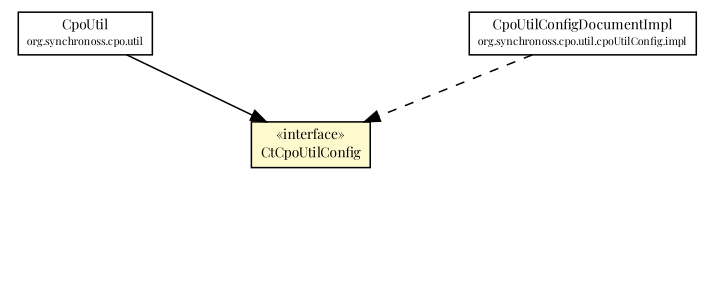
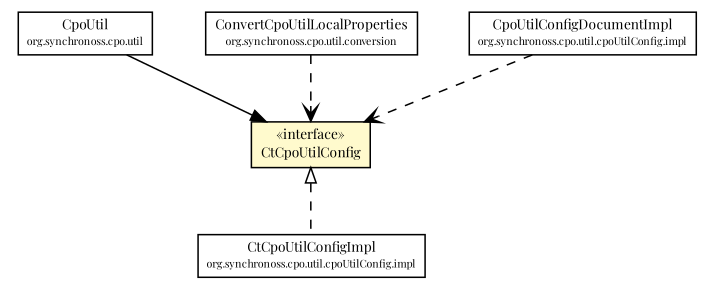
  digraph {
    fontname="Playfair Display"
    nodesep=0.25
    ranksep=0.5
    node [fontcolor=black fontname="Playfair Display" fontsize=9.0 shape=plaintext]
    edge [arrowhead=open color=black fontcolor=black fontname="Playfair Display" fontsize=10.0 headport=p labelfontname=Helvetica labelfontsize=10 tailport=p style=dashed]
    n1 [label=<<table title="org.synchronoss.cpo.util.CpoUtil" border="0" cellborder="1" cellspacing="0" cellpadding="2" port="p" href="../CpoUtil.html"> 		<tr><td><table border="0" cellspacing="0" cellpadding="1"> <tr><td align="center" balign="center"> CpoUtil </td></tr> <tr><td align="center" balign="center"><font point-size="7.0"> org.synchronoss.cpo.util </font></td></tr> 		</table></td></tr> 		</table>>]
    n2 [label=<<table title="org.synchronoss.cpo.util.cpoUtilConfig.CtCpoUtilConfig" border="0" cellborder="1" cellspacing="0" cellpadding="2" port="p" bgcolor="lemonChiffon" href="./CtCpoUtilConfig.html"> 		<tr><td><table border="0" cellspacing="0" cellpadding="1"> <tr><td align="center" balign="center"> &#171;interface&#187; </td></tr> <tr><td align="center" balign="center"> CtCpoUtilConfig </td></tr> 		</table></td></tr> 		</table>>]
+   n3 [label=<<table title="org.synchronoss.cpo.util.cpoUtilConfig.impl.CtCpoUtilConfigImpl" border="0" cellborder="1" cellspacing="0" cellpadding="2" port="p" href="./impl/CtCpoUtilConfigImpl.html"> 		<tr><td><table border="0" cellspacing="0" cellpadding="1"> <tr><td align="center" balign="center"> CtCpoUtilConfigImpl </td></tr> <tr><td align="center" balign="center"><font point-size="7.0"> org.synchronoss.cpo.util.cpoUtilConfig.impl </font></td></tr> 		</table></td></tr> 		</table>>]
+   n4 [label=<<table title="org.synchronoss.cpo.util.conversion.ConvertCpoUtilLocalProperties" border="0" cellborder="1" cellspacing="0" cellpadding="2" port="p" href="../conversion/ConvertCpoUtilLocalProperties.html"> 		<tr><td><table border="0" cellspacing="0" cellpadding="1"> <tr><td align="center" balign="center"> ConvertCpoUtilLocalProperties </td></tr> <tr><td align="center" balign="center"><font point-size="7.0"> org.synchronoss.cpo.util.conversion </font></td></tr> 		</table></td></tr> 		</table>>]
    n5 [label=<<table title="org.synchronoss.cpo.util.cpoUtilConfig.impl.CpoUtilConfigDocumentImpl" border="0" cellborder="1" cellspacing="0" cellpadding="2" port="p" href="./impl/CpoUtilConfigDocumentImpl.html"> 		<tr><td><table border="0" cellspacing="0" cellpadding="1"> <tr><td align="center" balign="center"> CpoUtilConfigDocumentImpl </td></tr> <tr><td align="center" balign="center"><font point-size="7.0"> org.synchronoss.cpo.util.cpoUtilConfig.impl </font></td></tr> 		</table></td></tr> 		</table>>]
    n1 -> n2 [arrowhead=normal style=""]
-   n5 -> n2 [arrowhead=normal]
+   n2 -> n3 [arrowtail=empty dir=back fontsize=10 arrowhead="" color="" fontcolor=""]
+   n4 -> n2
+   n5 -> n2
  }
